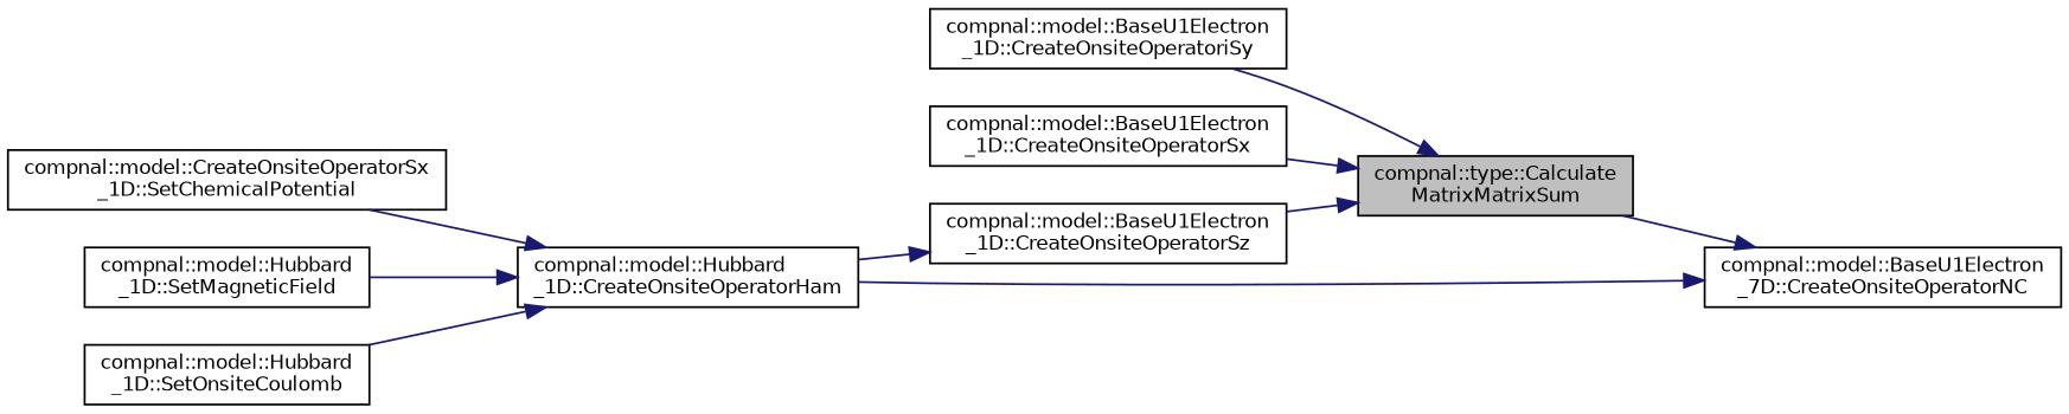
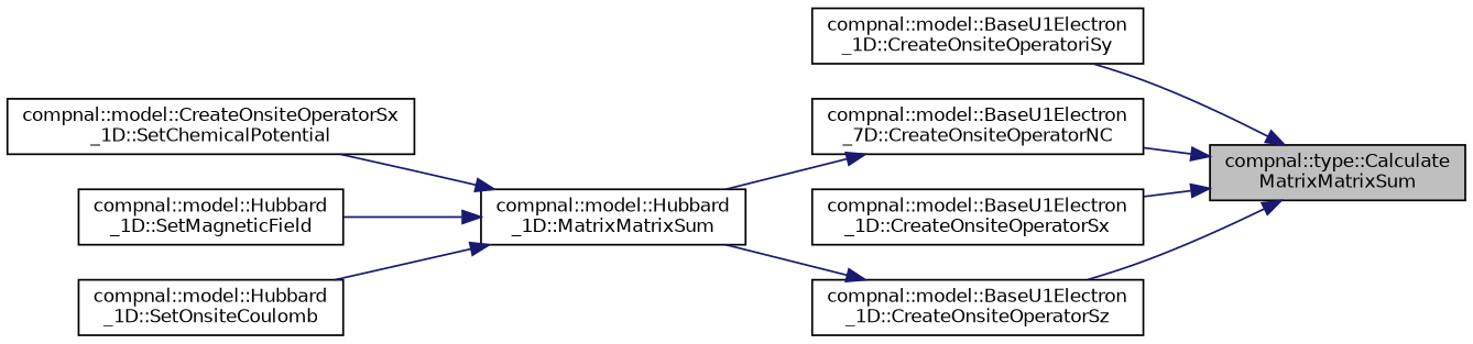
  digraph {
    rankdir=RL
    node [color=black fillcolor=white fontname=Helvetica fontsize=10 shape=record style=filled]
    edge [color=midnightblue dir=back fontname=Helvetica fontsize=10 labelfontname=Helvetica labelfontsize=10 style=solid]
    n1 [fillcolor=grey75 fontcolor=black height=0.2 label="compnal::type::Calculate\lMatrixMatrixSum" width=0.4]
    n2 [height=0.2 label="compnal::model::BaseU1Electron\l_1D::CreateOnsiteOperatoriSy" width=0.4]
    n3 [height=0.2 label="compnal::model::BaseU1Electron\l_7D::CreateOnsiteOperatorNC" width=0.4]
    n4 [height=0.2 label="compnal::model::BaseU1Electron\l_1D::CreateOnsiteOperatorSx" width=0.4]
    n5 [height=0.2 label="compnal::model::BaseU1Electron\l_1D::CreateOnsiteOperatorSz" width=0.4]
-   n6 [height=0.2 label="compnal::model::Hubbard\l_1D::CreateOnsiteOperatorHam" width=0.4]
+   n6 [height=0.2 label="compnal::model::Hubbard\l_1D::MatrixMatrixSum" width=0.4]
    n7 [height=0.2 label="compnal::model::CreateOnsiteOperatorSx\l_1D::SetChemicalPotential" width=0.4]
    n8 [height=0.2 label="compnal::model::Hubbard\l_1D::SetMagneticField" width=0.4]
    n9 [height=0.2 label="compnal::model::Hubbard\l_1D::SetOnsiteCoulomb" width=0.4]
    n1 -> n2
-   n3 -> n1
+   n1 -> n3
    n1 -> n4
    n1 -> n5
    n3 -> n6
    n5 -> n6
    n6 -> n7
    n6 -> n8
    n6 -> n9
  }
